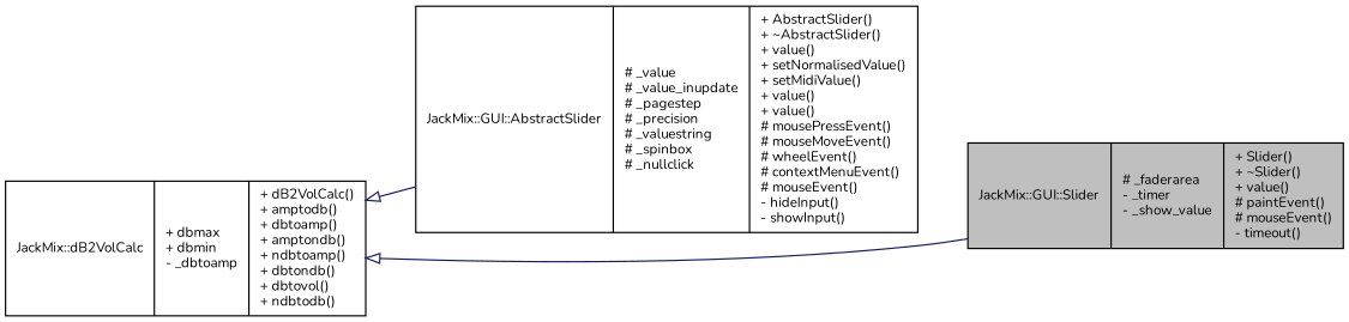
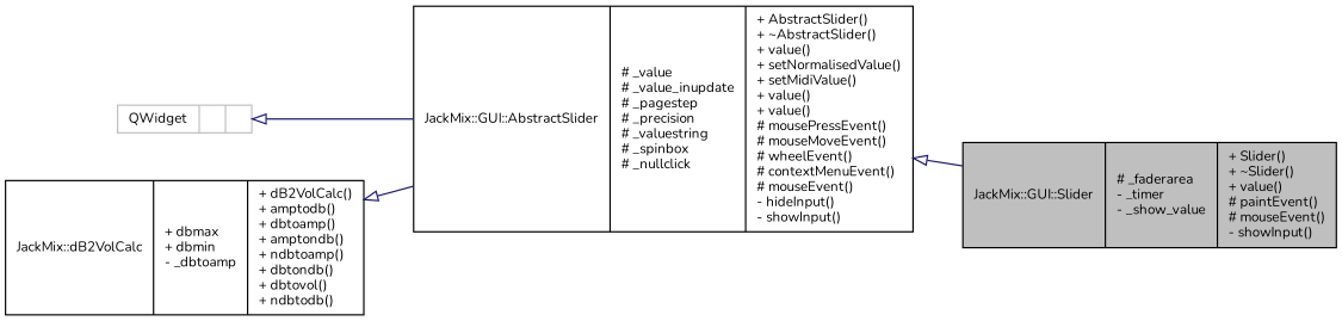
  digraph {
    fontname=Nunito
    rankdir=LR
    node [color=black fillcolor=white fontname=Nunito fontsize=10 shape=record style=filled]
    edge [arrowtail=onormal color=midnightblue dir=back fontname=Nunito fontsize=10 labelfontname=Helvetica labelfontsize=10 style=solid]
-   n1 [fillcolor=grey75 fontcolor=black height=0.2 label="{JackMix::GUI::Slider\n|# _faderarea\l- _timer\l- _show_value\l|+ Slider()\l+ ~Slider()\l+ value()\l# paintEvent()\l# mouseEvent()\l- timeout()\l}" width=0.4]
+   n1 [fillcolor=grey75 fontcolor=black height=0.2 label="{JackMix::GUI::Slider\n|# _faderarea\l- _timer\l- _show_value\l|+ Slider()\l+ ~Slider()\l+ value()\l# paintEvent()\l# mouseEvent()\l- showInput()\l}" width=0.4]
    n2 [height=0.2 label="{JackMix::GUI::AbstractSlider\n|# _value\l# _value_inupdate\l# _pagestep\l# _precision\l# _valuestring\l# _spinbox\l# _nullclick\l|+ AbstractSlider()\l+ ~AbstractSlider()\l+ value()\l+ setNormalisedValue()\l+ setMidiValue()\l+ value()\l+ value()\l# mousePressEvent()\l# mouseMoveEvent()\l# wheelEvent()\l# contextMenuEvent()\l# mouseEvent()\l- hideInput()\l- showInput()\l}" width=0.4]
+   n3 [color=grey75 height=0.2 label="{QWidget\n||}" width=0.4]
    n4 [height=0.2 label="{JackMix::dB2VolCalc\n|+ dbmax\l+ dbmin\l- _dbtoamp\l|+ dB2VolCalc()\l+ amptodb()\l+ dbtoamp()\l+ amptondb()\l+ ndbtoamp()\l+ dbtondb()\l+ dbtovol()\l+ ndbtodb()\l}" width=0.4]
-   n4 -> n1
+   n2 -> n1
+   n3 -> n2
    n4 -> n2
  }
